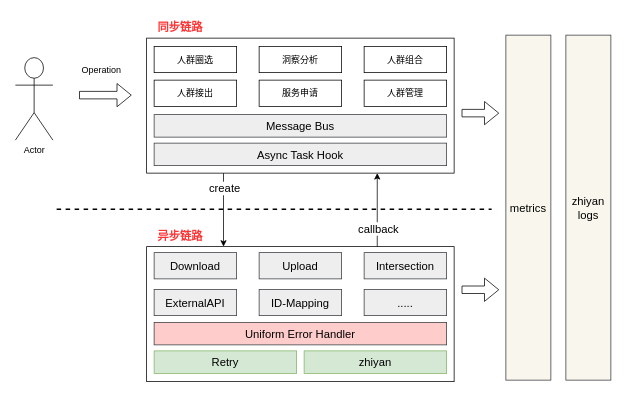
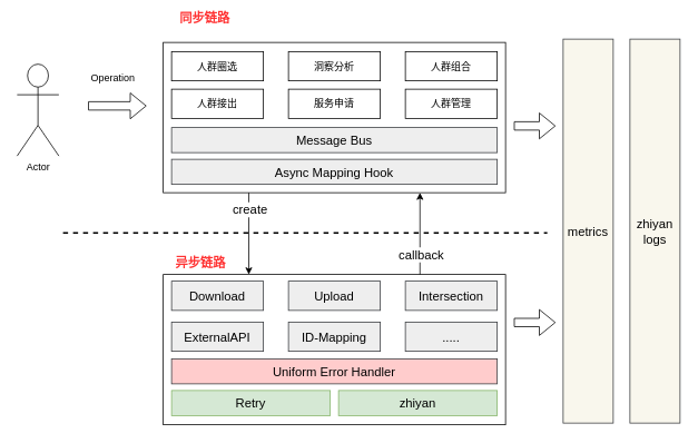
  <mxCell id="0" />
  <mxCell id="1" parent="0" />
  <mxCell id="2" value="&lt;b&gt;&lt;font style=&quot;font-size: 15px&quot; color=&quot;#ff3333&quot;&gt;异步链路&lt;/font&gt;&lt;/b&gt;" style="text;html=1;strokeColor=none;fillColor=none;align=center;verticalAlign=middle;whiteSpace=wrap;rounded=0;" vertex="1" parent="1"><mxGeometry x="195" y="298" width="90" height="30" as="geometry" /></mxCell>
  <mxCell id="3" value="" style="rounded=0;whiteSpace=wrap;html=1;" vertex="1" parent="1"><mxGeometry x="195" y="328" width="410" height="180" as="geometry" /></mxCell>
  <mxCell id="4" value="Download" style="rounded=0;whiteSpace=wrap;html=1;fontSize=15;fillColor=#eeeeee;strokeColor=#36393d;" vertex="1" parent="1"><mxGeometry x="205" y="336" width="110" height="35" as="geometry" /></mxCell>
  <mxCell id="5" value="Upload" style="rounded=0;whiteSpace=wrap;html=1;fontSize=15;fillColor=#eeeeee;strokeColor=#36393d;" vertex="1" parent="1"><mxGeometry x="345" y="336" width="110" height="35" as="geometry" /></mxCell>
  <mxCell id="6" value="Intersection" style="rounded=0;whiteSpace=wrap;html=1;fontSize=15;fillColor=#eeeeee;strokeColor=#36393d;" vertex="1" parent="1"><mxGeometry x="485" y="336" width="110" height="35" as="geometry" /></mxCell>
  <mxCell id="7" value="ExternalAPI" style="rounded=0;whiteSpace=wrap;html=1;fontSize=15;fillColor=#eeeeee;strokeColor=#36393d;" vertex="1" parent="1"><mxGeometry x="205" y="385" width="110" height="35" as="geometry" /></mxCell>
  <mxCell id="8" value="ID-Mapping" style="rounded=0;whiteSpace=wrap;html=1;fontSize=15;fillColor=#eeeeee;strokeColor=#36393d;" vertex="1" parent="1"><mxGeometry x="345" y="385" width="110" height="35" as="geometry" /></mxCell>
  <mxCell id="9" value="....." style="rounded=0;whiteSpace=wrap;html=1;fontSize=15;fillColor=#eeeeee;strokeColor=#36393d;" vertex="1" parent="1"><mxGeometry x="485" y="385" width="110" height="35" as="geometry" /></mxCell>
  <mxCell id="10" value="Actor" style="shape=umlActor;verticalLabelPosition=bottom;verticalAlign=top;html=1;outlineConnect=0;" vertex="1" parent="1"><mxGeometry x="20" y="76" width="50" height="110" as="geometry" /></mxCell>
  <mxCell id="11" value="" style="endArrow=none;dashed=1;html=1;rounded=0;fontStyle=1;strokeWidth=2;" edge="1" parent="1"><mxGeometry width="50" height="50" relative="1" as="geometry"><mxPoint x="75" y="278" as="sourcePoint" /><mxPoint x="655" y="278" as="targetPoint" /></mxGeometry></mxCell>
  <mxCell id="12" value="&lt;font color=&quot;#000000&quot;&gt;metrics&lt;/font&gt;" style="rounded=0;whiteSpace=wrap;html=1;fontSize=15;fillColor=#f9f7ed;strokeColor=#36393d;" vertex="1" parent="1"><mxGeometry x="674" y="46" width="60" height="460" as="geometry" /></mxCell>
  <mxCell id="13" value="&lt;font color=&quot;#000000&quot;&gt;zhiyan&lt;br&gt;logs&lt;/font&gt;" style="rounded=0;whiteSpace=wrap;html=1;fontSize=15;fillColor=#f9f7ed;strokeColor=#36393d;" vertex="1" parent="1"><mxGeometry x="754" y="46" width="60" height="460" as="geometry" /></mxCell>
  <mxCell id="14" value="Retry" style="rounded=0;whiteSpace=wrap;html=1;fontSize=15;fillColor=#d5e8d4;strokeColor=#82b366;" vertex="1" parent="1"><mxGeometry x="205" y="467" width="190" height="30" as="geometry" /></mxCell>
  <mxCell id="15" value="zhiyan" style="rounded=0;whiteSpace=wrap;html=1;fontSize=15;fillColor=#d5e8d4;strokeColor=#82b366;" vertex="1" parent="1"><mxGeometry x="405" y="467" width="190" height="30" as="geometry" /></mxCell>
  <mxCell id="16" value="" style="shape=flexArrow;endArrow=classic;html=1;rounded=0;fontSize=15;fontColor=#000000;strokeWidth=1;" edge="1" parent="1"><mxGeometry width="50" height="50" relative="1" as="geometry"><mxPoint x="615" y="150" as="sourcePoint" /><mxPoint x="665" y="150" as="targetPoint" /></mxGeometry></mxCell>
  <mxCell id="17" value="" style="shape=flexArrow;endArrow=classic;html=1;rounded=0;fontSize=15;fontColor=#000000;strokeWidth=1;" edge="1" parent="1"><mxGeometry width="50" height="50" relative="1" as="geometry"><mxPoint x="615" y="385.5" as="sourcePoint" /><mxPoint x="665" y="385.5" as="targetPoint" /></mxGeometry></mxCell>
  <mxCell id="18" value="Uniform Error Handler" style="rounded=0;whiteSpace=wrap;html=1;fontSize=15;fillColor=#ffcccc;strokeColor=#36393d;" vertex="1" parent="1"><mxGeometry x="205" y="429" width="390" height="30" as="geometry" /></mxCell>
  <mxCell id="19" value="" style="endArrow=classic;html=1;rounded=0;fontSize=15;fontColor=#000000;strokeWidth=1;entryX=0.25;entryY=0;entryDx=0;entryDy=0;exitX=0.25;exitY=1;exitDx=0;exitDy=0;" edge="1" parent="1" source="25" target="3"><mxGeometry width="50" height="50" relative="1" as="geometry"><mxPoint x="55" y="386" as="sourcePoint" /><mxPoint x="105" y="336" as="targetPoint" /></mxGeometry></mxCell>
  <mxCell id="20" value="create" style="edgeLabel;html=1;align=center;verticalAlign=middle;resizable=0;points=[];fontSize=15;fontColor=#000000;" vertex="1" connectable="0" parent="19"><mxGeometry x="-0.462" y="1" relative="1" as="geometry"><mxPoint y="-7" as="offset" /></mxGeometry></mxCell>
  <mxCell id="21" value="" style="endArrow=classic;html=1;rounded=0;fontSize=15;fontColor=#000000;strokeWidth=1;entryX=0.75;entryY=1;entryDx=0;entryDy=0;exitX=0.75;exitY=0;exitDx=0;exitDy=0;" edge="1" parent="1" source="3" target="25"><mxGeometry width="50" height="50" relative="1" as="geometry"><mxPoint x="95" y="396" as="sourcePoint" /><mxPoint x="145" y="346" as="targetPoint" /></mxGeometry></mxCell>
  <mxCell id="22" value="callback" style="edgeLabel;html=1;align=center;verticalAlign=middle;resizable=0;points=[];fontSize=15;fontColor=#000000;" vertex="1" connectable="0" parent="21"><mxGeometry x="-0.487" relative="1" as="geometry"><mxPoint x="1" as="offset" /></mxGeometry></mxCell>
  <mxCell id="23" value="" style="shape=flexArrow;endArrow=classic;html=1;rounded=0;fontSize=15;fontColor=#000000;strokeWidth=1;" edge="1" parent="1"><mxGeometry width="50" height="50" relative="1" as="geometry"><mxPoint x="105" y="126" as="sourcePoint" /><mxPoint x="175" y="126" as="targetPoint" /></mxGeometry></mxCell>
  <mxCell id="24" value="&lt;font style=&quot;font-size: 12px&quot;&gt;Operation&lt;/font&gt;" style="text;html=1;strokeColor=none;fillColor=none;align=center;verticalAlign=middle;whiteSpace=wrap;rounded=0;fontSize=15;fontColor=#000000;" vertex="1" parent="1"><mxGeometry x="105" y="76" width="60" height="30" as="geometry" /></mxCell>
  <mxCell id="25" value="" style="rounded=0;whiteSpace=wrap;html=1;" vertex="1" parent="1"><mxGeometry x="195" y="50" width="410" height="180" as="geometry" /></mxCell>
- <mxCell id="26" value="&lt;b&gt;&lt;font style=&quot;font-size: 15px&quot; color=&quot;#ff3333&quot;&gt;同步链路&lt;/font&gt;&lt;/b&gt;" style="text;html=1;strokeColor=none;fillColor=none;align=center;verticalAlign=middle;whiteSpace=wrap;rounded=0;" vertex="1" parent="1"><mxGeometry x="195" y="20" width="90" height="30" as="geometry" /></mxCell>
- <mxCell id="27" value="Async Task Hook" style="rounded=0;whiteSpace=wrap;html=1;fontSize=15;fillColor=#eeeeee;strokeColor=#36393d;" vertex="1" parent="1"><mxGeometry x="205" y="190" width="390" height="30" as="geometry" /></mxCell>
+ <mxCell id="26" value="&lt;b&gt;&lt;font style=&quot;font-size: 15px&quot; color=&quot;#ff3333&quot;&gt;同步链路&lt;/font&gt;&lt;/b&gt;" style="text;html=1;strokeColor=none;fillColor=none;align=center;verticalAlign=middle;whiteSpace=wrap;rounded=0;" vertex="1" parent="1"><mxGeometry x="200" y="5" width="90" height="30" as="geometry" /></mxCell>
+ <mxCell id="27" value="Async Mapping Hook" style="rounded=0;whiteSpace=wrap;html=1;fontSize=15;fillColor=#eeeeee;strokeColor=#36393d;" vertex="1" parent="1"><mxGeometry x="205" y="190" width="390" height="30" as="geometry" /></mxCell>
  <mxCell id="28" value="Message Bus" style="rounded=0;whiteSpace=wrap;html=1;fontSize=15;fillColor=#eeeeee;strokeColor=#36393d;" vertex="1" parent="1"><mxGeometry x="205" y="152" width="390" height="30" as="geometry" /></mxCell>
  <mxCell id="29" value="人群圈选" style="rounded=0;whiteSpace=wrap;html=1;fontSize=12;fontColor=#000000;" vertex="1" parent="1"><mxGeometry x="205" y="61" width="110" height="35" as="geometry" /></mxCell>
  <mxCell id="30" value="洞察分析" style="rounded=0;whiteSpace=wrap;html=1;fontSize=12;fontColor=#000000;" vertex="1" parent="1"><mxGeometry x="345" y="61" width="110" height="35" as="geometry" /></mxCell>
  <mxCell id="31" value="人群组合" style="rounded=0;whiteSpace=wrap;html=1;fontSize=12;fontColor=#000000;" vertex="1" parent="1"><mxGeometry x="485" y="61" width="110" height="35" as="geometry" /></mxCell>
  <mxCell id="32" value="人群接出" style="rounded=0;whiteSpace=wrap;html=1;fontSize=12;fontColor=#000000;" vertex="1" parent="1"><mxGeometry x="205" y="106" width="110" height="35" as="geometry" /></mxCell>
  <mxCell id="33" value="服务申请" style="rounded=0;whiteSpace=wrap;html=1;fontSize=12;fontColor=#000000;" vertex="1" parent="1"><mxGeometry x="345" y="106" width="110" height="35" as="geometry" /></mxCell>
  <mxCell id="34" value="人群管理" style="rounded=0;whiteSpace=wrap;html=1;fontSize=12;fontColor=#000000;" vertex="1" parent="1"><mxGeometry x="485" y="106" width="110" height="35" as="geometry" /></mxCell>
